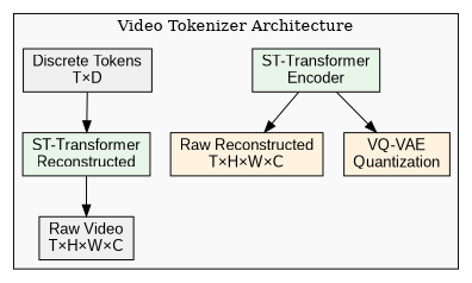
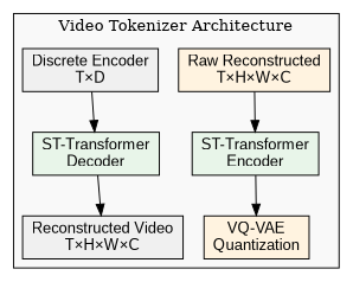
  digraph {
    rankdir=TB
    node [fillcolor="#fff3e0" fontname=Arial shape=box style=filled]
    n1 [label="Raw Reconstructed\nT×H×W×C"]
    n2 [fillcolor="#e8f5e9" label="ST-Transformer\nEncoder"]
    n3 [label="VQ-VAE\nQuantization"]
-   n4 [fillcolor="#f0f0f0" label="Discrete Tokens\nT×D"]
-   n5 [fillcolor="#e8f5e9" label="ST-Transformer\nReconstructed"]
-   n6 [fillcolor="#f0f0f0" label="Raw Video\nT×H×W×C"]
+   n4 [fillcolor="#f0f0f0" label="Discrete Encoder\nT×D"]
+   n5 [fillcolor="#e8f5e9" label="ST-Transformer\nDecoder"]
+   n6 [fillcolor="#f0f0f0" label="Reconstructed Video\nT×H×W×C"]
    subgraph cluster_1 {
      fillcolor="#f9f9f9"
      label="Video Tokenizer Architecture"
      style=filled
      n1
      n2
      n3
      n4
      n5
      n6
    }
-   n2 -> n1
+   n1 -> n2
    n2 -> n3
    n4 -> n5
    n5 -> n6
  }
